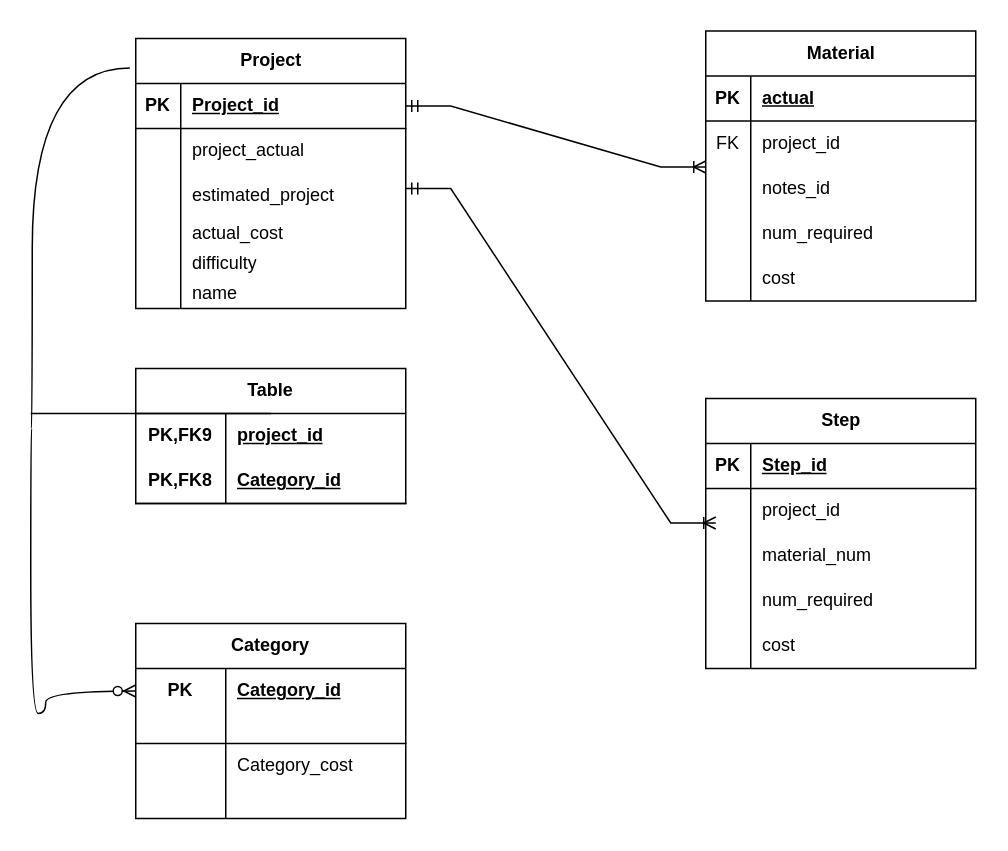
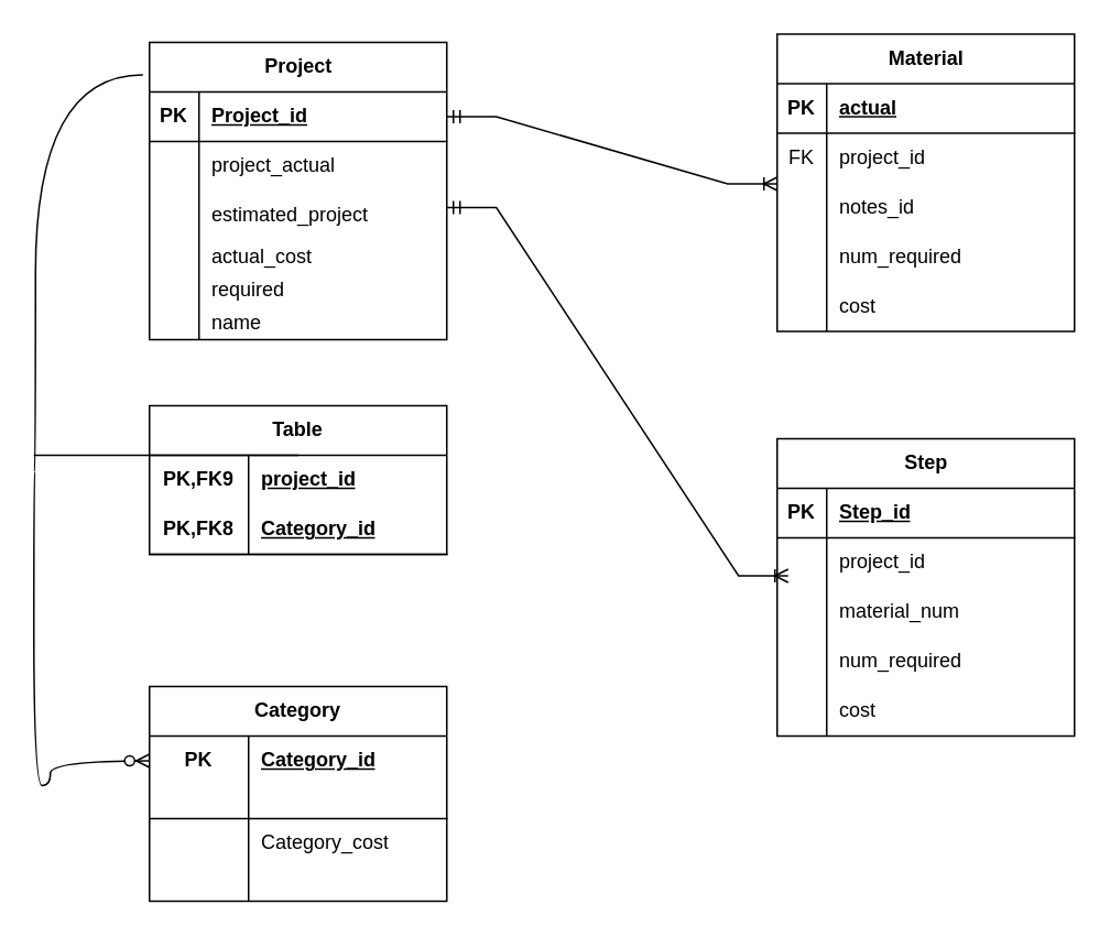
  <mxCell id="0" />
  <mxCell id="1" parent="0" />
  <mxCell id="2" value="Project" style="shape=table;startSize=30;container=1;collapsible=1;childLayout=tableLayout;fixedRows=1;rowLines=0;fontStyle=1;align=center;resizeLast=1;html=1;" vertex="1" parent="1"><mxGeometry x="90" y="25" width="180" height="180" as="geometry"><mxRectangle x="-670" y="40" width="80" height="30" as="alternateBounds" /></mxGeometry></mxCell>
  <mxCell id="3" value="" style="shape=tableRow;horizontal=0;startSize=0;swimlaneHead=0;swimlaneBody=0;fillColor=none;collapsible=0;dropTarget=0;points=[[0,0.5],[1,0.5]];portConstraint=eastwest;top=0;left=0;right=0;bottom=1;" vertex="1" parent="2"><mxGeometry y="30" width="180" height="30" as="geometry" /></mxCell>
  <mxCell id="4" value="PK" style="shape=partialRectangle;connectable=0;fillColor=none;top=0;left=0;bottom=0;right=0;fontStyle=1;overflow=hidden;whiteSpace=wrap;html=1;" vertex="1" parent="3"><mxGeometry width="30" height="30" as="geometry"><mxRectangle width="30" height="30" as="alternateBounds" /></mxGeometry></mxCell>
  <mxCell id="5" value="Project_id" style="shape=partialRectangle;connectable=0;fillColor=none;top=0;left=0;bottom=0;right=0;align=left;spacingLeft=6;fontStyle=5;overflow=hidden;whiteSpace=wrap;html=1;" vertex="1" parent="3"><mxGeometry x="30" width="150" height="30" as="geometry"><mxRectangle width="150" height="30" as="alternateBounds" /></mxGeometry></mxCell>
  <mxCell id="6" value="" style="shape=tableRow;horizontal=0;startSize=0;swimlaneHead=0;swimlaneBody=0;fillColor=none;collapsible=0;dropTarget=0;points=[[0,0.5],[1,0.5]];portConstraint=eastwest;top=0;left=0;right=0;bottom=0;" vertex="1" parent="2"><mxGeometry y="60" width="180" height="30" as="geometry" /></mxCell>
  <mxCell id="7" value="" style="shape=partialRectangle;connectable=0;fillColor=none;top=0;left=0;bottom=0;right=0;editable=1;overflow=hidden;whiteSpace=wrap;html=1;" vertex="1" parent="6"><mxGeometry width="30" height="30" as="geometry"><mxRectangle width="30" height="30" as="alternateBounds" /></mxGeometry></mxCell>
  <mxCell id="8" value="project_actual" style="shape=partialRectangle;connectable=0;fillColor=none;top=0;left=0;bottom=0;right=0;align=left;spacingLeft=6;overflow=hidden;whiteSpace=wrap;html=1;" vertex="1" parent="6"><mxGeometry x="30" width="150" height="30" as="geometry"><mxRectangle width="150" height="30" as="alternateBounds" /></mxGeometry></mxCell>
  <mxCell id="9" value="" style="shape=tableRow;horizontal=0;startSize=0;swimlaneHead=0;swimlaneBody=0;fillColor=none;collapsible=0;dropTarget=0;points=[[0,0.5],[1,0.5]];portConstraint=eastwest;top=0;left=0;right=0;bottom=0;" vertex="1" parent="2"><mxGeometry y="90" width="180" height="30" as="geometry" /></mxCell>
  <mxCell id="10" value="" style="shape=partialRectangle;connectable=0;fillColor=none;top=0;left=0;bottom=0;right=0;editable=1;overflow=hidden;whiteSpace=wrap;html=1;" vertex="1" parent="9"><mxGeometry width="30" height="30" as="geometry"><mxRectangle width="30" height="30" as="alternateBounds" /></mxGeometry></mxCell>
  <mxCell id="11" value="estimated_project" style="shape=partialRectangle;connectable=0;fillColor=none;top=0;left=0;bottom=0;right=0;align=left;spacingLeft=6;overflow=hidden;whiteSpace=wrap;html=1;" vertex="1" parent="9"><mxGeometry x="30" width="150" height="30" as="geometry"><mxRectangle width="150" height="30" as="alternateBounds" /></mxGeometry></mxCell>
  <mxCell id="12" value="" style="shape=tableRow;horizontal=0;startSize=0;swimlaneHead=0;swimlaneBody=0;fillColor=none;collapsible=0;dropTarget=0;points=[[0,0.5],[1,0.5]];portConstraint=eastwest;top=0;left=0;right=0;bottom=0;" vertex="1" parent="2"><mxGeometry y="120" width="180" height="20" as="geometry" /></mxCell>
  <mxCell id="13" value="" style="shape=partialRectangle;connectable=0;fillColor=none;top=0;left=0;bottom=0;right=0;editable=1;overflow=hidden;whiteSpace=wrap;html=1;" vertex="1" parent="12"><mxGeometry width="30" height="20" as="geometry"><mxRectangle width="30" height="20" as="alternateBounds" /></mxGeometry></mxCell>
  <mxCell id="14" value="actual_cost" style="shape=partialRectangle;connectable=0;fillColor=none;top=0;left=0;bottom=0;right=0;align=left;spacingLeft=6;overflow=hidden;whiteSpace=wrap;html=1;" vertex="1" parent="12"><mxGeometry x="30" width="150" height="20" as="geometry"><mxRectangle width="150" height="20" as="alternateBounds" /></mxGeometry></mxCell>
  <mxCell id="15" value="" style="shape=tableRow;horizontal=0;startSize=0;swimlaneHead=0;swimlaneBody=0;fillColor=none;collapsible=0;dropTarget=0;points=[[0,0.5],[1,0.5]];portConstraint=eastwest;top=0;left=0;right=0;bottom=0;" vertex="1" parent="2"><mxGeometry y="140" width="180" height="20" as="geometry" /></mxCell>
  <mxCell id="16" value="" style="shape=partialRectangle;connectable=0;fillColor=none;top=0;left=0;bottom=0;right=0;editable=1;overflow=hidden;whiteSpace=wrap;html=1;" vertex="1" parent="15"><mxGeometry width="30" height="20" as="geometry"><mxRectangle width="30" height="20" as="alternateBounds" /></mxGeometry></mxCell>
- <mxCell id="17" value="difficulty" style="shape=partialRectangle;connectable=0;fillColor=none;top=0;left=0;bottom=0;right=0;align=left;spacingLeft=6;overflow=hidden;whiteSpace=wrap;html=1;" vertex="1" parent="15"><mxGeometry x="30" width="150" height="20" as="geometry"><mxRectangle width="150" height="20" as="alternateBounds" /></mxGeometry></mxCell>
+ <mxCell id="17" value="required" style="shape=partialRectangle;connectable=0;fillColor=none;top=0;left=0;bottom=0;right=0;align=left;spacingLeft=6;overflow=hidden;whiteSpace=wrap;html=1;" vertex="1" parent="15"><mxGeometry x="30" width="150" height="20" as="geometry"><mxRectangle width="150" height="20" as="alternateBounds" /></mxGeometry></mxCell>
  <mxCell id="18" value="" style="shape=tableRow;horizontal=0;startSize=0;swimlaneHead=0;swimlaneBody=0;fillColor=none;collapsible=0;dropTarget=0;points=[[0,0.5],[1,0.5]];portConstraint=eastwest;top=0;left=0;right=0;bottom=0;" vertex="1" parent="2"><mxGeometry y="160" width="180" height="20" as="geometry" /></mxCell>
  <mxCell id="19" value="" style="shape=partialRectangle;connectable=0;fillColor=none;top=0;left=0;bottom=0;right=0;editable=1;overflow=hidden;whiteSpace=wrap;html=1;" vertex="1" parent="18"><mxGeometry width="30" height="20" as="geometry"><mxRectangle width="30" height="20" as="alternateBounds" /></mxGeometry></mxCell>
  <mxCell id="20" value="name" style="shape=partialRectangle;connectable=0;fillColor=none;top=0;left=0;bottom=0;right=0;align=left;spacingLeft=6;overflow=hidden;whiteSpace=wrap;html=1;" vertex="1" parent="18"><mxGeometry x="30" width="150" height="20" as="geometry"><mxRectangle width="150" height="20" as="alternateBounds" /></mxGeometry></mxCell>
  <mxCell id="21" value="Material" style="shape=table;startSize=30;container=1;collapsible=1;childLayout=tableLayout;fixedRows=1;rowLines=0;fontStyle=1;align=center;resizeLast=1;html=1;" vertex="1" parent="1"><mxGeometry x="470" y="20" width="180" height="180" as="geometry" /></mxCell>
  <mxCell id="22" value="" style="shape=tableRow;horizontal=0;startSize=0;swimlaneHead=0;swimlaneBody=0;fillColor=none;collapsible=0;dropTarget=0;points=[[0,0.5],[1,0.5]];portConstraint=eastwest;top=0;left=0;right=0;bottom=1;" vertex="1" parent="21"><mxGeometry y="30" width="180" height="30" as="geometry" /></mxCell>
  <mxCell id="23" value="PK" style="shape=partialRectangle;connectable=0;fillColor=none;top=0;left=0;bottom=0;right=0;fontStyle=1;overflow=hidden;whiteSpace=wrap;html=1;" vertex="1" parent="22"><mxGeometry width="30" height="30" as="geometry"><mxRectangle width="30" height="30" as="alternateBounds" /></mxGeometry></mxCell>
  <mxCell id="24" value="actual" style="shape=partialRectangle;connectable=0;fillColor=none;top=0;left=0;bottom=0;right=0;align=left;spacingLeft=6;fontStyle=5;overflow=hidden;whiteSpace=wrap;html=1;" vertex="1" parent="22"><mxGeometry x="30" width="150" height="30" as="geometry"><mxRectangle width="150" height="30" as="alternateBounds" /></mxGeometry></mxCell>
  <mxCell id="25" value="" style="shape=tableRow;horizontal=0;startSize=0;swimlaneHead=0;swimlaneBody=0;fillColor=none;collapsible=0;dropTarget=0;points=[[0,0.5],[1,0.5]];portConstraint=eastwest;top=0;left=0;right=0;bottom=0;" vertex="1" parent="21"><mxGeometry y="60" width="180" height="30" as="geometry" /></mxCell>
  <mxCell id="26" value="FK" style="shape=partialRectangle;connectable=0;fillColor=none;top=0;left=0;bottom=0;right=0;editable=1;overflow=hidden;whiteSpace=wrap;html=1;" vertex="1" parent="25"><mxGeometry width="30" height="30" as="geometry"><mxRectangle width="30" height="30" as="alternateBounds" /></mxGeometry></mxCell>
  <mxCell id="27" value="project_id" style="shape=partialRectangle;connectable=0;fillColor=none;top=0;left=0;bottom=0;right=0;align=left;spacingLeft=6;overflow=hidden;whiteSpace=wrap;html=1;" vertex="1" parent="25"><mxGeometry x="30" width="150" height="30" as="geometry"><mxRectangle width="150" height="30" as="alternateBounds" /></mxGeometry></mxCell>
  <mxCell id="28" value="" style="shape=tableRow;horizontal=0;startSize=0;swimlaneHead=0;swimlaneBody=0;fillColor=none;collapsible=0;dropTarget=0;points=[[0,0.5],[1,0.5]];portConstraint=eastwest;top=0;left=0;right=0;bottom=0;" vertex="1" parent="21"><mxGeometry y="90" width="180" height="30" as="geometry" /></mxCell>
  <mxCell id="29" value="" style="shape=partialRectangle;connectable=0;fillColor=none;top=0;left=0;bottom=0;right=0;editable=1;overflow=hidden;whiteSpace=wrap;html=1;" vertex="1" parent="28"><mxGeometry width="30" height="30" as="geometry"><mxRectangle width="30" height="30" as="alternateBounds" /></mxGeometry></mxCell>
  <mxCell id="30" value="notes_id" style="shape=partialRectangle;connectable=0;fillColor=none;top=0;left=0;bottom=0;right=0;align=left;spacingLeft=6;overflow=hidden;whiteSpace=wrap;html=1;" vertex="1" parent="28"><mxGeometry x="30" width="150" height="30" as="geometry"><mxRectangle width="150" height="30" as="alternateBounds" /></mxGeometry></mxCell>
  <mxCell id="31" value="" style="shape=tableRow;horizontal=0;startSize=0;swimlaneHead=0;swimlaneBody=0;fillColor=none;collapsible=0;dropTarget=0;points=[[0,0.5],[1,0.5]];portConstraint=eastwest;top=0;left=0;right=0;bottom=0;" vertex="1" parent="21"><mxGeometry y="120" width="180" height="30" as="geometry" /></mxCell>
  <mxCell id="32" value="" style="shape=partialRectangle;connectable=0;fillColor=none;top=0;left=0;bottom=0;right=0;editable=1;overflow=hidden;whiteSpace=wrap;html=1;" vertex="1" parent="31"><mxGeometry width="30" height="30" as="geometry"><mxRectangle width="30" height="30" as="alternateBounds" /></mxGeometry></mxCell>
  <mxCell id="33" value="num_required" style="shape=partialRectangle;connectable=0;fillColor=none;top=0;left=0;bottom=0;right=0;align=left;spacingLeft=6;overflow=hidden;whiteSpace=wrap;html=1;" vertex="1" parent="31"><mxGeometry x="30" width="150" height="30" as="geometry"><mxRectangle width="150" height="30" as="alternateBounds" /></mxGeometry></mxCell>
  <mxCell id="34" value="" style="shape=tableRow;horizontal=0;startSize=0;swimlaneHead=0;swimlaneBody=0;fillColor=none;collapsible=0;dropTarget=0;points=[[0,0.5],[1,0.5]];portConstraint=eastwest;top=0;left=0;right=0;bottom=0;" vertex="1" parent="21"><mxGeometry y="150" width="180" height="30" as="geometry" /></mxCell>
  <mxCell id="35" value="" style="shape=partialRectangle;connectable=0;fillColor=none;top=0;left=0;bottom=0;right=0;editable=1;overflow=hidden;whiteSpace=wrap;html=1;" vertex="1" parent="34"><mxGeometry width="30" height="30" as="geometry"><mxRectangle width="30" height="30" as="alternateBounds" /></mxGeometry></mxCell>
  <mxCell id="36" value="cost" style="shape=partialRectangle;connectable=0;fillColor=none;top=0;left=0;bottom=0;right=0;align=left;spacingLeft=6;overflow=hidden;whiteSpace=wrap;html=1;" vertex="1" parent="34"><mxGeometry x="30" width="150" height="30" as="geometry"><mxRectangle width="150" height="30" as="alternateBounds" /></mxGeometry></mxCell>
  <mxCell id="37" value="Step" style="shape=table;startSize=30;container=1;collapsible=1;childLayout=tableLayout;fixedRows=1;rowLines=0;fontStyle=1;align=center;resizeLast=1;html=1;" vertex="1" parent="1"><mxGeometry x="470" y="265" width="180" height="180" as="geometry" /></mxCell>
  <mxCell id="38" value="" style="shape=tableRow;horizontal=0;startSize=0;swimlaneHead=0;swimlaneBody=0;fillColor=none;collapsible=0;dropTarget=0;points=[[0,0.5],[1,0.5]];portConstraint=eastwest;top=0;left=0;right=0;bottom=1;" vertex="1" parent="37"><mxGeometry y="30" width="180" height="30" as="geometry" /></mxCell>
  <mxCell id="39" value="PK" style="shape=partialRectangle;connectable=0;fillColor=none;top=0;left=0;bottom=0;right=0;fontStyle=1;overflow=hidden;whiteSpace=wrap;html=1;" vertex="1" parent="38"><mxGeometry width="30" height="30" as="geometry"><mxRectangle width="30" height="30" as="alternateBounds" /></mxGeometry></mxCell>
  <mxCell id="40" value="Step_id" style="shape=partialRectangle;connectable=0;fillColor=none;top=0;left=0;bottom=0;right=0;align=left;spacingLeft=6;fontStyle=5;overflow=hidden;whiteSpace=wrap;html=1;" vertex="1" parent="38"><mxGeometry x="30" width="150" height="30" as="geometry"><mxRectangle width="150" height="30" as="alternateBounds" /></mxGeometry></mxCell>
  <mxCell id="41" value="" style="shape=tableRow;horizontal=0;startSize=0;swimlaneHead=0;swimlaneBody=0;fillColor=none;collapsible=0;dropTarget=0;points=[[0,0.5],[1,0.5]];portConstraint=eastwest;top=0;left=0;right=0;bottom=0;" vertex="1" parent="37"><mxGeometry y="60" width="180" height="30" as="geometry" /></mxCell>
  <mxCell id="42" value="" style="shape=partialRectangle;connectable=0;fillColor=none;top=0;left=0;bottom=0;right=0;editable=1;overflow=hidden;whiteSpace=wrap;html=1;" vertex="1" parent="41"><mxGeometry width="30" height="30" as="geometry"><mxRectangle width="30" height="30" as="alternateBounds" /></mxGeometry></mxCell>
  <mxCell id="43" value="project_id" style="shape=partialRectangle;connectable=0;fillColor=none;top=0;left=0;bottom=0;right=0;align=left;spacingLeft=6;overflow=hidden;whiteSpace=wrap;html=1;" vertex="1" parent="41"><mxGeometry x="30" width="150" height="30" as="geometry"><mxRectangle width="150" height="30" as="alternateBounds" /></mxGeometry></mxCell>
  <mxCell id="44" value="" style="shape=tableRow;horizontal=0;startSize=0;swimlaneHead=0;swimlaneBody=0;fillColor=none;collapsible=0;dropTarget=0;points=[[0,0.5],[1,0.5]];portConstraint=eastwest;top=0;left=0;right=0;bottom=0;" vertex="1" parent="37"><mxGeometry y="90" width="180" height="30" as="geometry" /></mxCell>
  <mxCell id="45" value="" style="shape=partialRectangle;connectable=0;fillColor=none;top=0;left=0;bottom=0;right=0;editable=1;overflow=hidden;whiteSpace=wrap;html=1;" vertex="1" parent="44"><mxGeometry width="30" height="30" as="geometry"><mxRectangle width="30" height="30" as="alternateBounds" /></mxGeometry></mxCell>
  <mxCell id="46" value="material_num" style="shape=partialRectangle;connectable=0;fillColor=none;top=0;left=0;bottom=0;right=0;align=left;spacingLeft=6;overflow=hidden;whiteSpace=wrap;html=1;" vertex="1" parent="44"><mxGeometry x="30" width="150" height="30" as="geometry"><mxRectangle width="150" height="30" as="alternateBounds" /></mxGeometry></mxCell>
  <mxCell id="47" value="" style="shape=tableRow;horizontal=0;startSize=0;swimlaneHead=0;swimlaneBody=0;fillColor=none;collapsible=0;dropTarget=0;points=[[0,0.5],[1,0.5]];portConstraint=eastwest;top=0;left=0;right=0;bottom=0;" vertex="1" parent="37"><mxGeometry y="120" width="180" height="30" as="geometry" /></mxCell>
  <mxCell id="48" value="" style="shape=partialRectangle;connectable=0;fillColor=none;top=0;left=0;bottom=0;right=0;editable=1;overflow=hidden;whiteSpace=wrap;html=1;" vertex="1" parent="47"><mxGeometry width="30" height="30" as="geometry"><mxRectangle width="30" height="30" as="alternateBounds" /></mxGeometry></mxCell>
  <mxCell id="49" value="num_required" style="shape=partialRectangle;connectable=0;fillColor=none;top=0;left=0;bottom=0;right=0;align=left;spacingLeft=6;overflow=hidden;whiteSpace=wrap;html=1;" vertex="1" parent="47"><mxGeometry x="30" width="150" height="30" as="geometry"><mxRectangle width="150" height="30" as="alternateBounds" /></mxGeometry></mxCell>
  <mxCell id="50" value="" style="shape=tableRow;horizontal=0;startSize=0;swimlaneHead=0;swimlaneBody=0;fillColor=none;collapsible=0;dropTarget=0;points=[[0,0.5],[1,0.5]];portConstraint=eastwest;top=0;left=0;right=0;bottom=0;" vertex="1" parent="37"><mxGeometry y="150" width="180" height="30" as="geometry" /></mxCell>
  <mxCell id="51" value="" style="shape=partialRectangle;connectable=0;fillColor=none;top=0;left=0;bottom=0;right=0;editable=1;overflow=hidden;whiteSpace=wrap;html=1;" vertex="1" parent="50"><mxGeometry width="30" height="30" as="geometry"><mxRectangle width="30" height="30" as="alternateBounds" /></mxGeometry></mxCell>
  <mxCell id="52" value="cost" style="shape=partialRectangle;connectable=0;fillColor=none;top=0;left=0;bottom=0;right=0;align=left;spacingLeft=6;overflow=hidden;whiteSpace=wrap;html=1;" vertex="1" parent="50"><mxGeometry x="30" width="150" height="30" as="geometry"><mxRectangle width="150" height="30" as="alternateBounds" /></mxGeometry></mxCell>
  <mxCell id="53" value="Category" style="shape=table;startSize=30;container=1;collapsible=1;childLayout=tableLayout;fixedRows=1;rowLines=0;fontStyle=1;align=center;resizeLast=1;html=1;whiteSpace=wrap;" vertex="1" parent="1"><mxGeometry x="90" y="415" width="180" height="130" as="geometry" /></mxCell>
  <mxCell id="54" value="" style="shape=tableRow;horizontal=0;startSize=0;swimlaneHead=0;swimlaneBody=0;fillColor=none;collapsible=0;dropTarget=0;points=[[0,0.5],[1,0.5]];portConstraint=eastwest;top=0;left=0;right=0;bottom=0;html=1;" vertex="1" parent="53"><mxGeometry y="30" width="180" height="30" as="geometry" /></mxCell>
  <mxCell id="55" value="PK" style="shape=partialRectangle;connectable=0;fillColor=none;top=0;left=0;bottom=0;right=0;fontStyle=1;overflow=hidden;html=1;whiteSpace=wrap;" vertex="1" parent="54"><mxGeometry width="60" height="30" as="geometry"><mxRectangle width="60" height="30" as="alternateBounds" /></mxGeometry></mxCell>
  <mxCell id="56" value="Category_id" style="shape=partialRectangle;connectable=0;fillColor=none;top=0;left=0;bottom=0;right=0;align=left;spacingLeft=6;fontStyle=5;overflow=hidden;html=1;whiteSpace=wrap;" vertex="1" parent="54"><mxGeometry x="60" width="120" height="30" as="geometry"><mxRectangle width="120" height="30" as="alternateBounds" /></mxGeometry></mxCell>
  <mxCell id="57" value="" style="shape=tableRow;horizontal=0;startSize=0;swimlaneHead=0;swimlaneBody=0;fillColor=none;collapsible=0;dropTarget=0;points=[[0,0.5],[1,0.5]];portConstraint=eastwest;top=0;left=0;right=0;bottom=1;html=1;" vertex="1" parent="53"><mxGeometry y="60" width="180" height="20" as="geometry" /></mxCell>
  <mxCell id="58" value="" style="shape=partialRectangle;connectable=0;fillColor=none;top=0;left=0;bottom=0;right=0;fontStyle=1;overflow=hidden;html=1;whiteSpace=wrap;" vertex="1" parent="57"><mxGeometry width="60" height="20" as="geometry"><mxRectangle width="60" height="20" as="alternateBounds" /></mxGeometry></mxCell>
  <mxCell id="59" value="" style="shape=partialRectangle;connectable=0;fillColor=none;top=0;left=0;bottom=0;right=0;align=left;spacingLeft=6;fontStyle=5;overflow=hidden;html=1;whiteSpace=wrap;" vertex="1" parent="57"><mxGeometry x="60" width="120" height="20" as="geometry"><mxRectangle width="120" height="20" as="alternateBounds" /></mxGeometry></mxCell>
  <mxCell id="60" value="" style="shape=tableRow;horizontal=0;startSize=0;swimlaneHead=0;swimlaneBody=0;fillColor=none;collapsible=0;dropTarget=0;points=[[0,0.5],[1,0.5]];portConstraint=eastwest;top=0;left=0;right=0;bottom=0;html=1;" vertex="1" parent="53"><mxGeometry y="80" width="180" height="30" as="geometry" /></mxCell>
  <mxCell id="61" value="" style="shape=partialRectangle;connectable=0;fillColor=none;top=0;left=0;bottom=0;right=0;editable=1;overflow=hidden;html=1;whiteSpace=wrap;" vertex="1" parent="60"><mxGeometry width="60" height="30" as="geometry"><mxRectangle width="60" height="30" as="alternateBounds" /></mxGeometry></mxCell>
  <mxCell id="62" value="Category_cost" style="shape=partialRectangle;connectable=0;fillColor=none;top=0;left=0;bottom=0;right=0;align=left;spacingLeft=6;overflow=hidden;html=1;whiteSpace=wrap;" vertex="1" parent="60"><mxGeometry x="60" width="120" height="30" as="geometry"><mxRectangle width="120" height="30" as="alternateBounds" /></mxGeometry></mxCell>
  <mxCell id="63" value="" style="shape=tableRow;horizontal=0;startSize=0;swimlaneHead=0;swimlaneBody=0;fillColor=none;collapsible=0;dropTarget=0;points=[[0,0.5],[1,0.5]];portConstraint=eastwest;top=0;left=0;right=0;bottom=0;html=1;" vertex="1" parent="53"><mxGeometry y="110" width="180" height="20" as="geometry" /></mxCell>
  <mxCell id="64" value="" style="shape=partialRectangle;connectable=0;fillColor=none;top=0;left=0;bottom=0;right=0;editable=1;overflow=hidden;html=1;whiteSpace=wrap;" vertex="1" parent="63"><mxGeometry width="60" height="20" as="geometry"><mxRectangle width="60" height="20" as="alternateBounds" /></mxGeometry></mxCell>
  <mxCell id="65" value="" style="shape=partialRectangle;connectable=0;fillColor=none;top=0;left=0;bottom=0;right=0;align=left;spacingLeft=6;overflow=hidden;html=1;whiteSpace=wrap;" vertex="1" parent="63"><mxGeometry x="60" width="120" height="20" as="geometry"><mxRectangle width="120" height="20" as="alternateBounds" /></mxGeometry></mxCell>
  <mxCell id="66" value="Table" style="shape=table;startSize=30;container=1;collapsible=1;childLayout=tableLayout;fixedRows=1;rowLines=0;fontStyle=1;align=center;resizeLast=1;html=1;whiteSpace=wrap;" vertex="1" parent="1"><mxGeometry x="90" y="245" width="180" height="90" as="geometry" /></mxCell>
  <mxCell id="67" value="" style="shape=tableRow;horizontal=0;startSize=0;swimlaneHead=0;swimlaneBody=0;fillColor=none;collapsible=0;dropTarget=0;points=[[0,0.5],[1,0.5]];portConstraint=eastwest;top=0;left=0;right=0;bottom=0;html=1;" vertex="1" parent="66"><mxGeometry y="30" width="180" height="30" as="geometry" /></mxCell>
  <mxCell id="68" value="PK,FK9" style="shape=partialRectangle;connectable=0;fillColor=none;top=0;left=0;bottom=0;right=0;fontStyle=1;overflow=hidden;html=1;whiteSpace=wrap;" vertex="1" parent="67"><mxGeometry width="60" height="30" as="geometry"><mxRectangle width="60" height="30" as="alternateBounds" /></mxGeometry></mxCell>
  <mxCell id="69" value="project_id" style="shape=partialRectangle;connectable=0;fillColor=none;top=0;left=0;bottom=0;right=0;align=left;spacingLeft=6;fontStyle=5;overflow=hidden;html=1;whiteSpace=wrap;" vertex="1" parent="67"><mxGeometry x="60" width="120" height="30" as="geometry"><mxRectangle width="120" height="30" as="alternateBounds" /></mxGeometry></mxCell>
  <mxCell id="70" value="" style="shape=tableRow;horizontal=0;startSize=0;swimlaneHead=0;swimlaneBody=0;fillColor=none;collapsible=0;dropTarget=0;points=[[0,0.5],[1,0.5]];portConstraint=eastwest;top=0;left=0;right=0;bottom=1;html=1;" vertex="1" parent="66"><mxGeometry y="60" width="180" height="30" as="geometry" /></mxCell>
  <mxCell id="71" value="PK,FK8" style="shape=partialRectangle;connectable=0;fillColor=none;top=0;left=0;bottom=0;right=0;fontStyle=1;overflow=hidden;html=1;whiteSpace=wrap;" vertex="1" parent="70"><mxGeometry width="60" height="30" as="geometry"><mxRectangle width="60" height="30" as="alternateBounds" /></mxGeometry></mxCell>
  <mxCell id="72" value="Category_id" style="shape=partialRectangle;connectable=0;fillColor=none;top=0;left=0;bottom=0;right=0;align=left;spacingLeft=6;fontStyle=5;overflow=hidden;html=1;whiteSpace=wrap;" vertex="1" parent="70"><mxGeometry x="60" width="120" height="30" as="geometry"><mxRectangle width="120" height="30" as="alternateBounds" /></mxGeometry></mxCell>
  <mxCell id="73" value="" style="edgeStyle=entityRelationEdgeStyle;fontSize=12;html=1;endArrow=ERoneToMany;startArrow=ERmandOne;rounded=0;exitX=1;exitY=0.5;exitDx=0;exitDy=0;entryX=0;entryY=1.022;entryDx=0;entryDy=0;entryPerimeter=0;" edge="1" parent="1" source="3" target="25"><mxGeometry width="100" height="100" relative="1" as="geometry"><mxPoint x="330" y="165" as="sourcePoint" /><mxPoint x="430" y="65" as="targetPoint" /></mxGeometry></mxCell>
  <mxCell id="74" value="" style="fontSize=12;html=1;endArrow=ERoneToMany;startArrow=ERmandOne;rounded=0;exitX=1;exitY=0.5;exitDx=0;exitDy=0;entryX=0.037;entryY=1.1;entryDx=0;entryDy=0;entryPerimeter=0;edgeStyle=entityRelationEdgeStyle;" edge="1" parent="1"><mxGeometry width="100" height="100" relative="1" as="geometry"><mxPoint x="270" y="125" as="sourcePoint" /><mxPoint x="476.66" y="348" as="targetPoint" /></mxGeometry></mxCell>
  <mxCell id="75" value="" style="edgeStyle=orthogonalEdgeStyle;fontSize=12;html=1;endArrow=none;endFill=1;startArrow=ERzeroToMany;rounded=0;curved=1;exitX=0;exitY=0.5;exitDx=0;exitDy=0;entryX=-0.022;entryY=0.109;entryDx=0;entryDy=0;entryPerimeter=0;" edge="1" parent="1" source="54" target="2"><mxGeometry width="100" height="100" relative="1" as="geometry"><mxPoint x="30" y="495" as="sourcePoint" /><mxPoint x="20" y="45" as="targetPoint" /><Array as="points"><mxPoint x="30" y="460" /><mxPoint x="30" y="475" /><mxPoint x="20" y="475" /><mxPoint x="20" y="285" /><mxPoint x="21" y="285" /><mxPoint x="21" y="45" /></Array></mxGeometry></mxCell>
  <mxCell id="76" value="" style="endArrow=none;html=1;rounded=0;" edge="1" parent="1"><mxGeometry relative="1" as="geometry"><mxPoint x="20" y="275" as="sourcePoint" /><mxPoint x="180" y="275" as="targetPoint" /></mxGeometry></mxCell>
